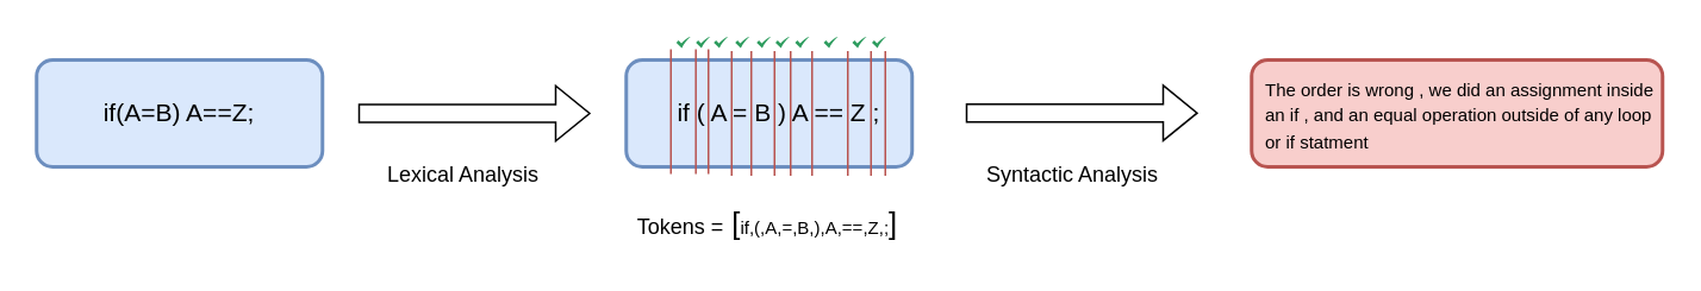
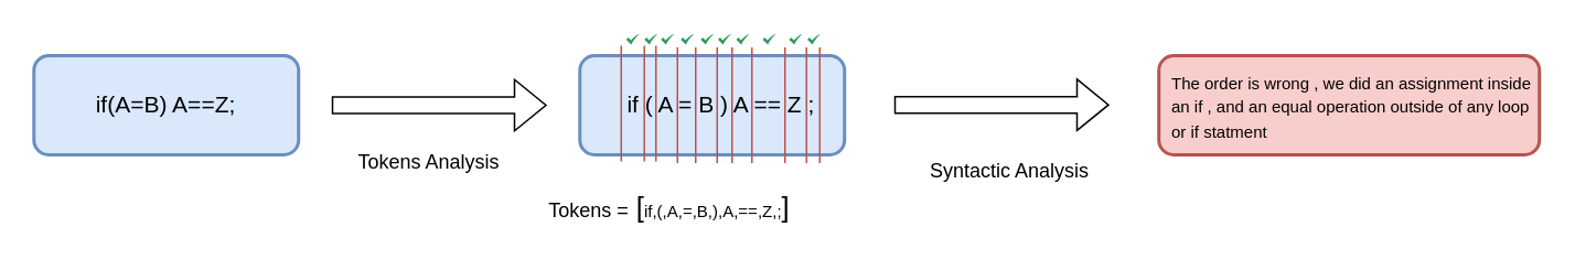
  <mxCell id="0" />
  <mxCell id="1" parent="0" />
  <mxCell id="2" value="" style="rounded=1;whiteSpace=wrap;html=1;fillColor=#dae8fc;strokeWidth=2;strokeColor=#6c8ebf;" vertex="1" parent="1"><mxGeometry x="20" y="33" width="160" height="60" as="geometry" /></mxCell>
  <mxCell id="3" value="" style="shape=flexArrow;endArrow=classic;html=1;rounded=0;" edge="1" parent="1"><mxGeometry width="50" height="50" relative="1" as="geometry"><mxPoint x="200" y="63" as="sourcePoint" /><mxPoint x="330" y="63" as="targetPoint" /></mxGeometry></mxCell>
  <mxCell id="4" value="&lt;span style=&quot;font-size: 14px;&quot;&gt;if(A=B) A==Z;&lt;/span&gt;" style="text;html=1;align=center;verticalAlign=middle;whiteSpace=wrap;rounded=0;" vertex="1" parent="1"><mxGeometry x="45" y="48" width="110" height="30" as="geometry" /></mxCell>
  <mxCell id="5" value="" style="rounded=1;whiteSpace=wrap;html=1;fillColor=#dae8fc;strokeWidth=2;strokeColor=#6c8ebf;connectable=0;allowArrows=0;" vertex="1" parent="1"><mxGeometry x="350" y="33" width="160" height="60" as="geometry" /></mxCell>
  <mxCell id="6" value="&lt;font style=&quot;font-size: 14px;&quot;&gt;if ( A = B ) A == Z ;&amp;nbsp;&lt;/font&gt;" style="text;html=1;align=center;verticalAlign=middle;whiteSpace=wrap;rounded=0;connectable=0;allowArrows=0;" vertex="1" parent="1"><mxGeometry x="375" y="48" width="125" height="30" as="geometry" /></mxCell>
  <mxCell id="7" value="" style="endArrow=none;html=1;rounded=0;fillColor=#f8cecc;strokeColor=#b85450;" edge="1" parent="1"><mxGeometry width="50" height="50" relative="1" as="geometry"><mxPoint x="388.96" y="97" as="sourcePoint" /><mxPoint x="388.96" y="27" as="targetPoint" /></mxGeometry></mxCell>
  <mxCell id="8" value="" style="endArrow=none;html=1;rounded=0;fillColor=#f8cecc;strokeColor=#b85450;" edge="1" parent="1"><mxGeometry width="50" height="50" relative="1" as="geometry"><mxPoint x="396" y="97" as="sourcePoint" /><mxPoint x="396" y="27" as="targetPoint" /></mxGeometry></mxCell>
  <mxCell id="9" value="" style="endArrow=none;html=1;rounded=0;fillColor=#f8cecc;strokeColor=#b85450;" edge="1" parent="1"><mxGeometry width="50" height="50" relative="1" as="geometry"><mxPoint x="409" y="98" as="sourcePoint" /><mxPoint x="409" y="28" as="targetPoint" /></mxGeometry></mxCell>
  <mxCell id="10" value="" style="endArrow=none;html=1;rounded=0;fillColor=#f8cecc;strokeColor=#b85450;" edge="1" parent="1"><mxGeometry width="50" height="50" relative="1" as="geometry"><mxPoint x="420" y="98" as="sourcePoint" /><mxPoint x="420" y="28" as="targetPoint" /></mxGeometry></mxCell>
  <mxCell id="11" value="" style="endArrow=none;html=1;rounded=0;fillColor=#f8cecc;strokeColor=#b85450;" edge="1" parent="1"><mxGeometry width="50" height="50" relative="1" as="geometry"><mxPoint x="433" y="98" as="sourcePoint" /><mxPoint x="433" y="28" as="targetPoint" /></mxGeometry></mxCell>
  <mxCell id="12" value="" style="endArrow=none;html=1;rounded=0;fillColor=#f8cecc;strokeColor=#b85450;" edge="1" parent="1"><mxGeometry width="50" height="50" relative="1" as="geometry"><mxPoint x="442" y="98" as="sourcePoint" /><mxPoint x="442" y="28" as="targetPoint" /></mxGeometry></mxCell>
  <mxCell id="13" value="" style="sketch=0;html=1;aspect=fixed;strokeColor=none;shadow=0;align=center;fillColor=#2D9C5E;verticalAlign=top;labelPosition=center;verticalLabelPosition=bottom;shape=mxgraph.gcp2.check" vertex="1" parent="1"><mxGeometry x="378" y="20" width="8" height="6.39" as="geometry" /></mxCell>
  <mxCell id="14" value="" style="endArrow=none;html=1;rounded=0;fillColor=#f8cecc;strokeColor=#b85450;" edge="1" parent="1"><mxGeometry width="50" height="50" relative="1" as="geometry"><mxPoint x="375" y="97" as="sourcePoint" /><mxPoint x="375" y="27" as="targetPoint" /></mxGeometry></mxCell>
- <mxCell id="15" value="Lexical Analysis" style="text;html=1;align=center;verticalAlign=middle;whiteSpace=wrap;rounded=0;" vertex="1" parent="1"><mxGeometry x="209" y="83" width="100" height="30" as="geometry" /></mxCell>
- <mxCell id="16" value="&amp;nbsp; Tokens =&lt;font style=&quot;font-size: 17px;&quot;&gt; [&lt;/font&gt;&lt;font size=&quot;1&quot; style=&quot;&quot;&gt;if,(,A,=,B,),A,==,Z,;&lt;/font&gt;&lt;font style=&quot;font-size: 17px;&quot;&gt;]&lt;/font&gt;" style="text;html=1;align=left;verticalAlign=middle;whiteSpace=wrap;rounded=0;" vertex="1" parent="1"><mxGeometry x="348" y="111" width="160" height="30" as="geometry" /></mxCell>
+ <mxCell id="15" value="Tokens Analysis" style="text;html=1;align=center;verticalAlign=middle;whiteSpace=wrap;rounded=0;" vertex="1" parent="1"><mxGeometry x="209" y="83" width="100" height="30" as="geometry" /></mxCell>
+ <mxCell id="16" value="&amp;nbsp; Tokens =&lt;font style=&quot;font-size: 17px;&quot;&gt; [&lt;/font&gt;&lt;font size=&quot;1&quot; style=&quot;&quot;&gt;if,(,A,=,B,),A,==,Z,;&lt;/font&gt;&lt;font style=&quot;font-size: 17px;&quot;&gt;]&lt;/font&gt;" style="text;html=1;align=left;verticalAlign=middle;whiteSpace=wrap;rounded=0;" vertex="1" parent="1"><mxGeometry x="323" y="111" width="160" height="30" as="geometry" /></mxCell>
  <mxCell id="17" value="" style="endArrow=none;html=1;rounded=0;fillColor=#f8cecc;strokeColor=#b85450;" edge="1" parent="1"><mxGeometry width="50" height="50" relative="1" as="geometry"><mxPoint x="454" y="98" as="sourcePoint" /><mxPoint x="454" y="28" as="targetPoint" /></mxGeometry></mxCell>
  <mxCell id="18" value="" style="endArrow=none;html=1;rounded=0;fillColor=#f8cecc;strokeColor=#b85450;" edge="1" parent="1"><mxGeometry width="50" height="50" relative="1" as="geometry"><mxPoint x="474" y="98" as="sourcePoint" /><mxPoint x="474" y="28" as="targetPoint" /></mxGeometry></mxCell>
  <mxCell id="19" value="" style="endArrow=none;html=1;rounded=0;fillColor=#f8cecc;strokeColor=#b85450;" edge="1" parent="1"><mxGeometry width="50" height="50" relative="1" as="geometry"><mxPoint x="487" y="98" as="sourcePoint" /><mxPoint x="487" y="28" as="targetPoint" /></mxGeometry></mxCell>
  <mxCell id="20" value="" style="endArrow=none;html=1;rounded=0;fillColor=#f8cecc;strokeColor=#b85450;" edge="1" parent="1"><mxGeometry width="50" height="50" relative="1" as="geometry"><mxPoint x="495" y="98" as="sourcePoint" /><mxPoint x="495" y="28" as="targetPoint" /></mxGeometry></mxCell>
  <mxCell id="21" value="" style="sketch=0;html=1;aspect=fixed;strokeColor=none;shadow=0;align=center;fillColor=#2D9C5E;verticalAlign=top;labelPosition=center;verticalLabelPosition=bottom;shape=mxgraph.gcp2.check" vertex="1" parent="1"><mxGeometry x="389" y="20" width="8" height="6.39" as="geometry" /></mxCell>
  <mxCell id="22" value="" style="sketch=0;html=1;aspect=fixed;strokeColor=none;shadow=0;align=center;fillColor=#2D9C5E;verticalAlign=top;labelPosition=center;verticalLabelPosition=bottom;shape=mxgraph.gcp2.check" vertex="1" parent="1"><mxGeometry x="399" y="20" width="8" height="6.39" as="geometry" /></mxCell>
  <mxCell id="23" value="" style="sketch=0;html=1;aspect=fixed;strokeColor=none;shadow=0;align=center;fillColor=#2D9C5E;verticalAlign=top;labelPosition=center;verticalLabelPosition=bottom;shape=mxgraph.gcp2.check" vertex="1" parent="1"><mxGeometry x="411" y="20" width="8" height="6.39" as="geometry" /></mxCell>
  <mxCell id="24" value="" style="sketch=0;html=1;aspect=fixed;strokeColor=none;shadow=0;align=center;fillColor=#2D9C5E;verticalAlign=top;labelPosition=center;verticalLabelPosition=bottom;shape=mxgraph.gcp2.check" vertex="1" parent="1"><mxGeometry x="423" y="20" width="8" height="6.39" as="geometry" /></mxCell>
  <mxCell id="25" value="" style="sketch=0;html=1;aspect=fixed;strokeColor=none;shadow=0;align=center;fillColor=#2D9C5E;verticalAlign=top;labelPosition=center;verticalLabelPosition=bottom;shape=mxgraph.gcp2.check" vertex="1" parent="1"><mxGeometry x="433.5" y="20" width="8" height="6.39" as="geometry" /></mxCell>
  <mxCell id="26" value="" style="sketch=0;html=1;aspect=fixed;strokeColor=none;shadow=0;align=center;fillColor=#2D9C5E;verticalAlign=top;labelPosition=center;verticalLabelPosition=bottom;shape=mxgraph.gcp2.check" vertex="1" parent="1"><mxGeometry x="444.5" y="20" width="8" height="6.39" as="geometry" /></mxCell>
  <mxCell id="27" value="" style="sketch=0;html=1;aspect=fixed;strokeColor=none;shadow=0;align=center;fillColor=#2D9C5E;verticalAlign=top;labelPosition=center;verticalLabelPosition=bottom;shape=mxgraph.gcp2.check" vertex="1" parent="1"><mxGeometry x="460.5" y="20" width="8" height="6.39" as="geometry" /></mxCell>
  <mxCell id="28" value="" style="sketch=0;html=1;aspect=fixed;strokeColor=none;shadow=0;align=center;fillColor=#2D9C5E;verticalAlign=top;labelPosition=center;verticalLabelPosition=bottom;shape=mxgraph.gcp2.check" vertex="1" parent="1"><mxGeometry x="476.5" y="20" width="8" height="6.39" as="geometry" /></mxCell>
  <mxCell id="29" value="" style="sketch=0;html=1;aspect=fixed;strokeColor=none;shadow=0;align=center;fillColor=#2D9C5E;verticalAlign=top;labelPosition=center;verticalLabelPosition=bottom;shape=mxgraph.gcp2.check" vertex="1" parent="1"><mxGeometry x="487.5" y="20" width="8" height="6.39" as="geometry" /></mxCell>
  <mxCell id="30" value="" style="shape=flexArrow;endArrow=classic;html=1;rounded=0;" edge="1" parent="1"><mxGeometry width="50" height="50" relative="1" as="geometry"><mxPoint x="540" y="62.75" as="sourcePoint" /><mxPoint x="670" y="62.75" as="targetPoint" /></mxGeometry></mxCell>
- <mxCell id="31" value="Syntactic Analysis" style="text;html=1;align=center;verticalAlign=middle;whiteSpace=wrap;rounded=0;" vertex="1" parent="1"><mxGeometry x="550" y="83" width="100" height="30" as="geometry" /></mxCell>
+ <mxCell id="31" value="Syntactic Analysis" style="text;html=1;align=center;verticalAlign=middle;whiteSpace=wrap;rounded=0;" vertex="1" parent="1"><mxGeometry x="560" y="88" width="100" height="30" as="geometry" /></mxCell>
  <mxCell id="32" value="" style="rounded=1;whiteSpace=wrap;html=1;fillColor=#f8cecc;strokeWidth=2;strokeColor=#b85450;connectable=0;allowArrows=0;" vertex="1" parent="1"><mxGeometry x="700" y="33" width="230" height="60" as="geometry" /></mxCell>
  <mxCell id="33" value="&lt;font style=&quot;font-size: 10px;&quot;&gt;&lt;font style=&quot;&quot;&gt;The order is wrong , we did an assignment inside an if , and an equal&amp;nbsp;&lt;/font&gt;&lt;span style=&quot;background-color: transparent; color: light-dark(rgb(0, 0, 0), rgb(255, 255, 255));&quot;&gt;operation outside of any loop or if statment&lt;/span&gt;&lt;/font&gt;" style="text;html=1;align=left;verticalAlign=middle;whiteSpace=wrap;rounded=0;" vertex="1" parent="1"><mxGeometry x="706" y="41" width="220" height="45" as="geometry" /></mxCell>
